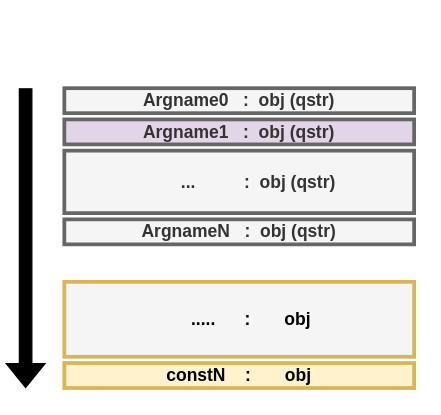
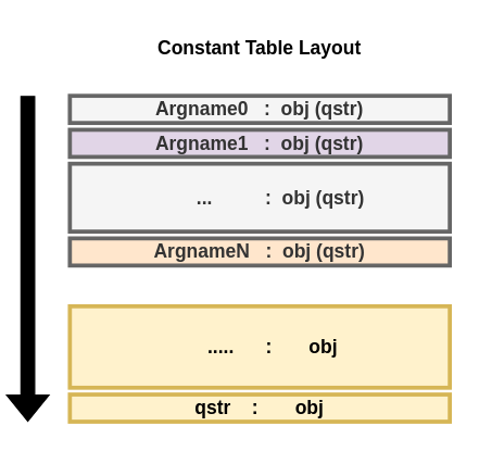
  <mxCell id="0" />
  <mxCell id="1" parent="0" />
  <mxCell id="2" value="Argname0 &amp;nbsp; :&amp;nbsp; obj (qstr)" style="rounded=0;whiteSpace=wrap;html=1;fontStyle=1;fontSize=14;strokeWidth=3;fillColor=#f5f5f5;fontColor=#333333;strokeColor=#666666;" vertex="1" parent="1"><mxGeometry x="51" y="70" width="280" height="20" as="geometry" /></mxCell>
  <mxCell id="3" value="&amp;nbsp;&amp;nbsp;&amp;nbsp;&amp;nbsp;&amp;nbsp;&amp;nbsp;&amp;nbsp; ... &amp;nbsp; &amp;nbsp; &amp;nbsp; &amp;nbsp;&amp;nbsp; :&amp;nbsp; obj (qstr)" style="rounded=0;whiteSpace=wrap;html=1;fontStyle=1;fontSize=14;strokeWidth=3;fillColor=#f5f5f5;fontColor=#333333;strokeColor=#666666;" vertex="1" parent="1"><mxGeometry x="51" y="120" width="280" height="50" as="geometry" /></mxCell>
  <mxCell id="4" value="Argname1 &amp;nbsp; :&amp;nbsp; obj (qstr)" style="rounded=0;whiteSpace=wrap;html=1;fontStyle=1;fontSize=14;strokeWidth=3;fillColor=#e1d5e7;fontColor=#333333;strokeColor=#666666;" vertex="1" parent="1"><mxGeometry x="51" y="95" width="280" height="20" as="geometry" /></mxCell>
- <mxCell id="5" value="ArgnameN &amp;nbsp; :&amp;nbsp; obj (qstr)" style="rounded=0;whiteSpace=wrap;html=1;fontStyle=1;fontSize=14;strokeWidth=3;fillColor=#f5f5f5;fontColor=#333333;strokeColor=#666666;" vertex="1" parent="1"><mxGeometry x="51" y="175" width="280" height="20" as="geometry" /></mxCell>
- <mxCell id="6" value="&amp;nbsp;&amp;nbsp;&amp;nbsp;&amp;nbsp; .....&amp;nbsp;&amp;nbsp;&amp;nbsp;&amp;nbsp;&amp;nbsp; : &amp;nbsp;&amp;nbsp;&amp;nbsp; &amp;nbsp; obj " style="rounded=0;whiteSpace=wrap;html=1;fontStyle=1;fontSize=14;strokeWidth=3;fillColor=#f5f5f5;strokeColor=#d6b656;" vertex="1" parent="1"><mxGeometry x="51" y="225" width="280" height="60" as="geometry" /></mxCell>
- <mxCell id="7" value="constN &amp;nbsp;&amp;nbsp; : &amp;nbsp;&amp;nbsp;&amp;nbsp; &amp;nbsp; obj " style="rounded=0;whiteSpace=wrap;html=1;fontStyle=1;fontSize=14;strokeWidth=3;fillColor=#fff2cc;strokeColor=#d6b656;" vertex="1" parent="1"><mxGeometry x="51" y="290" width="280" height="20" as="geometry" /></mxCell>
+ <mxCell id="5" value="ArgnameN &amp;nbsp; :&amp;nbsp; obj (qstr)" style="rounded=0;whiteSpace=wrap;html=1;fontStyle=1;fontSize=14;strokeWidth=3;fillColor=#ffe6cc;fontColor=#333333;strokeColor=#666666;" vertex="1" parent="1"><mxGeometry x="51" y="175" width="280" height="20" as="geometry" /></mxCell>
+ <mxCell id="6" value="&amp;nbsp;&amp;nbsp;&amp;nbsp;&amp;nbsp; .....&amp;nbsp;&amp;nbsp;&amp;nbsp;&amp;nbsp;&amp;nbsp; : &amp;nbsp;&amp;nbsp;&amp;nbsp; &amp;nbsp; obj " style="rounded=0;whiteSpace=wrap;html=1;fontStyle=1;fontSize=14;strokeWidth=3;fillColor=#fff2cc;strokeColor=#d6b656;" vertex="1" parent="1"><mxGeometry x="51" y="225" width="280" height="60" as="geometry" /></mxCell>
+ <mxCell id="7" value="qstr &amp;nbsp;&amp;nbsp; : &amp;nbsp;&amp;nbsp;&amp;nbsp; &amp;nbsp; obj " style="rounded=0;whiteSpace=wrap;html=1;fontStyle=1;fontSize=14;strokeWidth=3;fillColor=#fff2cc;strokeColor=#d6b656;" vertex="1" parent="1"><mxGeometry x="51" y="290" width="280" height="20" as="geometry" /></mxCell>
  <mxCell id="8" value="" style="shape=flexArrow;endArrow=classic;html=1;rounded=0;fontSize=14;fillColor=#000000;" edge="1" parent="1"><mxGeometry width="50" height="50" relative="1" as="geometry"><mxPoint x="20" y="70" as="sourcePoint" /><mxPoint x="20" y="310" as="targetPoint" /></mxGeometry></mxCell>
+ <mxCell id="9" value="Constant Table Layout" style="text;html=1;strokeColor=none;fillColor=none;align=center;verticalAlign=middle;whiteSpace=wrap;rounded=0;fontSize=14;fontStyle=1" vertex="1" parent="1"><mxGeometry x="101" y="20" width="180" height="30" as="geometry" /></mxCell>
